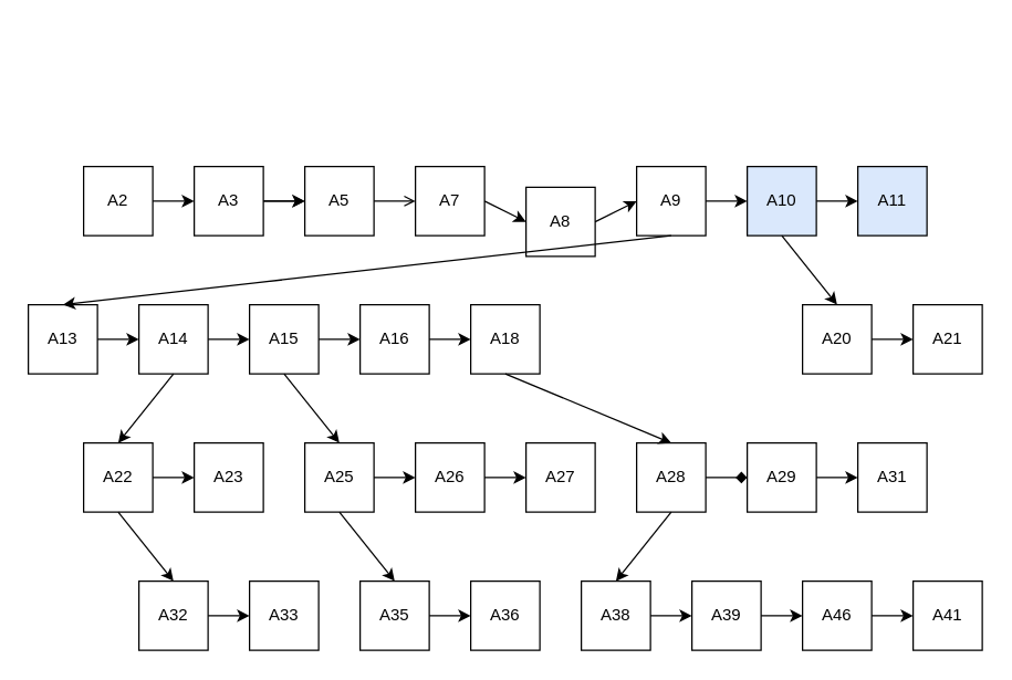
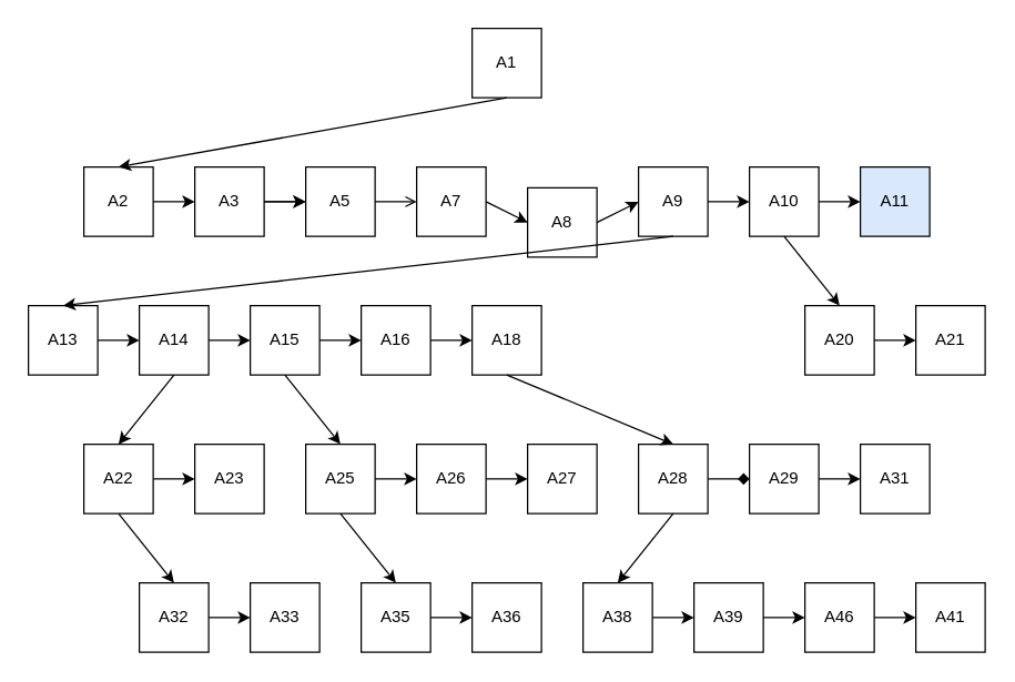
  <mxCell id="0" />
  <mxCell id="1" parent="0" />
+ <mxCell id="2" value="A1" style="whiteSpace=wrap;html=1;aspect=fixed;" vertex="1" parent="1"><mxGeometry x="340" y="20" width="50" height="50" as="geometry" /></mxCell>
  <mxCell id="3" value="A2" style="whiteSpace=wrap;html=1;aspect=fixed;" vertex="1" parent="1"><mxGeometry x="60" y="120" width="50" height="50" as="geometry" /></mxCell>
  <mxCell id="4" value="A9" style="whiteSpace=wrap;html=1;aspect=fixed;" vertex="1" parent="1"><mxGeometry x="460" y="120" width="50" height="50" as="geometry" /></mxCell>
- <mxCell id="5" value="A10" style="whiteSpace=wrap;html=1;aspect=fixed;fillColor=#dae8fc;" vertex="1" parent="1"><mxGeometry x="540" y="120" width="50" height="50" as="geometry" /></mxCell>
+ <mxCell id="5" value="A10" style="whiteSpace=wrap;html=1;aspect=fixed;" vertex="1" parent="1"><mxGeometry x="540" y="120" width="50" height="50" as="geometry" /></mxCell>
  <mxCell id="6" value="A11" style="whiteSpace=wrap;html=1;aspect=fixed;fillColor=#dae8fc;" vertex="1" parent="1"><mxGeometry x="620" y="120" width="50" height="50" as="geometry" /></mxCell>
  <mxCell id="7" value="A8" style="whiteSpace=wrap;html=1;aspect=fixed;" vertex="1" parent="1"><mxGeometry x="380" y="135" width="50" height="50" as="geometry" /></mxCell>
  <mxCell id="8" value="A7" style="whiteSpace=wrap;html=1;aspect=fixed;" vertex="1" parent="1"><mxGeometry x="300" y="120" width="50" height="50" as="geometry" /></mxCell>
  <mxCell id="9" value="A5" style="whiteSpace=wrap;html=1;aspect=fixed;" vertex="1" parent="1"><mxGeometry x="220" y="120" width="50" height="50" as="geometry" /></mxCell>
  <mxCell id="10" value="" style="edgeStyle=none;rounded=0;orthogonalLoop=1;jettySize=auto;html=1;" edge="1" parent="1" source="11" target="9"><mxGeometry relative="1" as="geometry" /></mxCell>
  <mxCell id="11" value="A3" style="whiteSpace=wrap;html=1;aspect=fixed;" vertex="1" parent="1"><mxGeometry x="140" y="120" width="50" height="50" as="geometry" /></mxCell>
  <mxCell id="12" value="A21" style="whiteSpace=wrap;html=1;aspect=fixed;" vertex="1" parent="1"><mxGeometry x="660" y="220" width="50" height="50" as="geometry" /></mxCell>
  <mxCell id="13" value="A13" style="whiteSpace=wrap;html=1;aspect=fixed;" vertex="1" parent="1"><mxGeometry x="20" y="220" width="50" height="50" as="geometry" /></mxCell>
  <mxCell id="14" value="A14" style="whiteSpace=wrap;html=1;aspect=fixed;" vertex="1" parent="1"><mxGeometry x="100" y="220" width="50" height="50" as="geometry" /></mxCell>
  <mxCell id="15" value="A15" style="whiteSpace=wrap;html=1;aspect=fixed;" vertex="1" parent="1"><mxGeometry x="180" y="220" width="50" height="50" as="geometry" /></mxCell>
  <mxCell id="16" value="A20" style="whiteSpace=wrap;html=1;aspect=fixed;" vertex="1" parent="1"><mxGeometry x="580" y="220" width="50" height="50" as="geometry" /></mxCell>
  <mxCell id="17" value="A18" style="whiteSpace=wrap;html=1;aspect=fixed;" vertex="1" parent="1"><mxGeometry x="340" y="220" width="50" height="50" as="geometry" /></mxCell>
  <mxCell id="18" value="A16" style="whiteSpace=wrap;html=1;aspect=fixed;" vertex="1" parent="1"><mxGeometry x="260" y="220" width="50" height="50" as="geometry" /></mxCell>
  <mxCell id="19" value="A22" style="whiteSpace=wrap;html=1;aspect=fixed;" vertex="1" parent="1"><mxGeometry x="60" y="320" width="50" height="50" as="geometry" /></mxCell>
  <mxCell id="20" value="A23" style="whiteSpace=wrap;html=1;aspect=fixed;" vertex="1" parent="1"><mxGeometry x="140" y="320" width="50" height="50" as="geometry" /></mxCell>
  <mxCell id="21" value="A25" style="whiteSpace=wrap;html=1;aspect=fixed;" vertex="1" parent="1"><mxGeometry x="220" y="320" width="50" height="50" as="geometry" /></mxCell>
  <mxCell id="22" value="A26" style="whiteSpace=wrap;html=1;aspect=fixed;" vertex="1" parent="1"><mxGeometry x="300" y="320" width="50" height="50" as="geometry" /></mxCell>
  <mxCell id="23" value="A27" style="whiteSpace=wrap;html=1;aspect=fixed;" vertex="1" parent="1"><mxGeometry x="380" y="320" width="50" height="50" as="geometry" /></mxCell>
  <mxCell id="24" value="A28" style="whiteSpace=wrap;html=1;aspect=fixed;" vertex="1" parent="1"><mxGeometry x="460" y="320" width="50" height="50" as="geometry" /></mxCell>
  <mxCell id="25" value="A29" style="whiteSpace=wrap;html=1;aspect=fixed;" vertex="1" parent="1"><mxGeometry x="540" y="320" width="50" height="50" as="geometry" /></mxCell>
  <mxCell id="26" value="A31" style="whiteSpace=wrap;html=1;aspect=fixed;" vertex="1" parent="1"><mxGeometry x="620" y="320" width="50" height="50" as="geometry" /></mxCell>
  <mxCell id="27" value="A35" style="whiteSpace=wrap;html=1;aspect=fixed;" vertex="1" parent="1"><mxGeometry x="260" y="420" width="50" height="50" as="geometry" /></mxCell>
  <mxCell id="28" value="A32" style="whiteSpace=wrap;html=1;aspect=fixed;" vertex="1" parent="1"><mxGeometry x="100" y="420" width="50" height="50" as="geometry" /></mxCell>
  <mxCell id="29" value="A33" style="whiteSpace=wrap;html=1;aspect=fixed;" vertex="1" parent="1"><mxGeometry x="180" y="420" width="50" height="50" as="geometry" /></mxCell>
  <mxCell id="30" value="A46" style="whiteSpace=wrap;html=1;aspect=fixed;" vertex="1" parent="1"><mxGeometry x="580" y="420" width="50" height="50" as="geometry" /></mxCell>
  <mxCell id="31" value="A39" style="whiteSpace=wrap;html=1;aspect=fixed;" vertex="1" parent="1"><mxGeometry x="500" y="420" width="50" height="50" as="geometry" /></mxCell>
  <mxCell id="32" value="A36" style="whiteSpace=wrap;html=1;aspect=fixed;" vertex="1" parent="1"><mxGeometry x="340" y="420" width="50" height="50" as="geometry" /></mxCell>
+ <mxCell id="33" value="" style="endArrow=classic;html=1;rounded=0;exitX=0.5;exitY=1;exitDx=0;exitDy=0;entryX=0.5;entryY=0;entryDx=0;entryDy=0;" edge="1" parent="1" source="2" target="3"><mxGeometry width="50" height="50" relative="1" as="geometry"><mxPoint x="130" y="60" as="sourcePoint" /><mxPoint x="180" y="10" as="targetPoint" /></mxGeometry></mxCell>
  <mxCell id="34" value="" style="endArrow=classic;html=1;rounded=0;exitX=1;exitY=0.5;exitDx=0;exitDy=0;entryX=0;entryY=0.5;entryDx=0;entryDy=0;" edge="1" parent="1" source="3" target="11"><mxGeometry width="50" height="50" relative="1" as="geometry"><mxPoint x="50" y="90" as="sourcePoint" /><mxPoint x="100" y="40" as="targetPoint" /></mxGeometry></mxCell>
  <mxCell id="35" value="" style="endArrow=classic;html=1;rounded=0;exitX=1;exitY=0.5;exitDx=0;exitDy=0;entryX=0;entryY=0.5;entryDx=0;entryDy=0;" edge="1" parent="1" source="11" target="9"><mxGeometry width="50" height="50" relative="1" as="geometry"><mxPoint x="120" y="155" as="sourcePoint" /><mxPoint x="150" y="155" as="targetPoint" /></mxGeometry></mxCell>
  <mxCell id="36" value="" style="endArrow=classic;html=1;rounded=0;exitX=0.5;exitY=1;exitDx=0;exitDy=0;entryX=0.5;entryY=0;entryDx=0;entryDy=0;" edge="1" parent="1" source="4" target="13"><mxGeometry width="50" height="50" relative="1" as="geometry"><mxPoint x="40" y="100" as="sourcePoint" /><mxPoint x="90" y="50" as="targetPoint" /></mxGeometry></mxCell>
  <mxCell id="37" value="" style="endArrow=classic;html=1;rounded=0;exitX=0.5;exitY=1;exitDx=0;exitDy=0;entryX=0.5;entryY=0;entryDx=0;entryDy=0;" edge="1" parent="1" source="5" target="16"><mxGeometry width="50" height="50" relative="1" as="geometry"><mxPoint x="80" y="140" as="sourcePoint" /><mxPoint x="130" y="90" as="targetPoint" /></mxGeometry></mxCell>
  <mxCell id="38" value="" style="endArrow=classic;html=1;rounded=0;exitX=0.5;exitY=1;exitDx=0;exitDy=0;entryX=0.5;entryY=0;entryDx=0;entryDy=0;" edge="1" parent="1" source="14" target="19"><mxGeometry width="50" height="50" relative="1" as="geometry"><mxPoint y="360" as="sourcePoint" x="0" /><mxPoint x="50" y="310" as="targetPoint" /></mxGeometry></mxCell>
  <mxCell id="39" value="" style="endArrow=classic;html=1;rounded=0;exitX=0.5;exitY=1;exitDx=0;exitDy=0;entryX=0.5;entryY=0;entryDx=0;entryDy=0;" edge="1" parent="1" source="15" target="21"><mxGeometry width="50" height="50" relative="1" as="geometry"><mxPoint x="90" y="360" as="sourcePoint" /><mxPoint x="140" y="310" as="targetPoint" /></mxGeometry></mxCell>
  <mxCell id="40" value="" style="endArrow=classic;html=1;rounded=0;exitX=0.5;exitY=1;exitDx=0;exitDy=0;entryX=0.5;entryY=0;entryDx=0;entryDy=0;" edge="1" parent="1" source="17" target="24"><mxGeometry width="50" height="50" relative="1" as="geometry"><mxPoint x="360" y="330" as="sourcePoint" /><mxPoint x="410" y="280" as="targetPoint" /></mxGeometry></mxCell>
  <mxCell id="41" value="" style="endArrow=classic;html=1;rounded=0;exitX=0.5;exitY=1;exitDx=0;exitDy=0;entryX=0.5;entryY=0;entryDx=0;entryDy=0;" edge="1" parent="1" source="19" target="28"><mxGeometry width="50" height="50" relative="1" as="geometry"><mxPoint x="80" y="410" as="sourcePoint" /><mxPoint x="130" y="360" as="targetPoint" /></mxGeometry></mxCell>
  <mxCell id="42" value="" style="endArrow=classic;html=1;rounded=0;exitX=0.5;exitY=1;exitDx=0;exitDy=0;entryX=0.5;entryY=0;entryDx=0;entryDy=0;" edge="1" parent="1" source="21" target="27"><mxGeometry width="50" height="50" relative="1" as="geometry"><mxPoint x="230" y="430" as="sourcePoint" /><mxPoint x="280" y="380" as="targetPoint" /></mxGeometry></mxCell>
  <mxCell id="43" value="" style="endArrow=classic;html=1;rounded=0;exitX=0.5;exitY=1;exitDx=0;exitDy=0;entryX=0.5;entryY=0;entryDx=0;entryDy=0;" edge="1" parent="1" source="24" target="62"><mxGeometry width="50" height="50" relative="1" as="geometry"><mxPoint x="270" y="395" as="sourcePoint" /><mxPoint x="340.711" y="345" as="targetPoint" /></mxGeometry></mxCell>
  <mxCell id="44" value="" style="endArrow=open;html=1;rounded=0;exitX=1;exitY=0.5;exitDx=0;exitDy=0;entryX=0;entryY=0.5;entryDx=0;entryDy=0;" edge="1" parent="1" source="9" target="8"><mxGeometry width="50" height="50" relative="1" as="geometry"><mxPoint x="810" y="160" as="sourcePoint" /><mxPoint x="490" y="50" as="targetPoint" /></mxGeometry></mxCell>
  <mxCell id="45" value="" style="endArrow=classic;html=1;rounded=0;exitX=1;exitY=0.5;exitDx=0;exitDy=0;entryX=0;entryY=0.5;entryDx=0;entryDy=0;" edge="1" parent="1" source="8" target="7"><mxGeometry width="50" height="50" relative="1" as="geometry"><mxPoint x="550" y="30" as="sourcePoint" /><mxPoint x="600" y="-20" as="targetPoint" /></mxGeometry></mxCell>
  <mxCell id="46" value="" style="endArrow=classic;html=1;rounded=0;exitX=1;exitY=0.5;exitDx=0;exitDy=0;entryX=0;entryY=0.5;entryDx=0;entryDy=0;" edge="1" parent="1" source="7" target="4"><mxGeometry width="50" height="50" relative="1" as="geometry"><mxPoint x="510" y="60" as="sourcePoint" /><mxPoint x="560" y="10" as="targetPoint" /></mxGeometry></mxCell>
  <mxCell id="47" value="" style="endArrow=classic;html=1;rounded=0;exitX=1;exitY=0.5;exitDx=0;exitDy=0;entryX=0;entryY=0.5;entryDx=0;entryDy=0;" edge="1" parent="1" source="4" target="5"><mxGeometry width="50" height="50" relative="1" as="geometry"><mxPoint x="490" y="40" as="sourcePoint" /><mxPoint x="540" y="-10" as="targetPoint" /></mxGeometry></mxCell>
  <mxCell id="48" value="" style="endArrow=classic;html=1;rounded=0;exitX=1;exitY=0.5;exitDx=0;exitDy=0;entryX=0;entryY=0.5;entryDx=0;entryDy=0;" edge="1" parent="1" source="5" target="6"><mxGeometry width="50" height="50" relative="1" as="geometry"><mxPoint x="640" y="70" as="sourcePoint" /><mxPoint x="690" y="20" as="targetPoint" /></mxGeometry></mxCell>
  <mxCell id="49" value="" style="endArrow=classic;html=1;rounded=0;exitX=1;exitY=0.5;exitDx=0;exitDy=0;entryX=0;entryY=0.5;entryDx=0;entryDy=0;" edge="1" parent="1" source="16" target="12"><mxGeometry width="50" height="50" relative="1" as="geometry"><mxPoint x="830" y="70" as="sourcePoint" /><mxPoint x="880" y="20" as="targetPoint" /></mxGeometry></mxCell>
  <mxCell id="50" value="" style="endArrow=classic;html=1;rounded=0;exitX=1;exitY=0.5;exitDx=0;exitDy=0;" edge="1" parent="1" source="13"><mxGeometry width="50" height="50" relative="1" as="geometry"><mxPoint x="640" y="255" as="sourcePoint" /><mxPoint x="100" y="245" as="targetPoint" /></mxGeometry></mxCell>
  <mxCell id="51" value="" style="endArrow=classic;html=1;rounded=0;exitX=1;exitY=0.5;exitDx=0;exitDy=0;" edge="1" parent="1" source="14" target="15"><mxGeometry width="50" height="50" relative="1" as="geometry"><mxPoint x="190" y="290" as="sourcePoint" /><mxPoint x="240" y="240" as="targetPoint" /></mxGeometry></mxCell>
  <mxCell id="52" value="" style="endArrow=classic;html=1;rounded=0;exitX=1;exitY=0.5;exitDx=0;exitDy=0;" edge="1" parent="1" source="15"><mxGeometry width="50" height="50" relative="1" as="geometry"><mxPoint x="1090" y="280" as="sourcePoint" /><mxPoint x="260" y="245" as="targetPoint" /></mxGeometry></mxCell>
  <mxCell id="53" value="" style="endArrow=classic;html=1;rounded=0;exitX=1;exitY=0.5;exitDx=0;exitDy=0;" edge="1" parent="1" source="18"><mxGeometry width="50" height="50" relative="1" as="geometry"><mxPoint x="1080" y="270" as="sourcePoint" /><mxPoint x="340" y="245" as="targetPoint" /></mxGeometry></mxCell>
  <mxCell id="54" value="" style="endArrow=classic;html=1;rounded=0;exitX=1;exitY=0.5;exitDx=0;exitDy=0;" edge="1" parent="1" source="19"><mxGeometry width="50" height="50" relative="1" as="geometry"><mxPoint x="1120" y="390" as="sourcePoint" /><mxPoint x="140" y="345" as="targetPoint" /></mxGeometry></mxCell>
  <mxCell id="55" value="" style="endArrow=classic;html=1;rounded=0;exitX=1;exitY=0.5;exitDx=0;exitDy=0;" edge="1" parent="1" source="21"><mxGeometry width="50" height="50" relative="1" as="geometry"><mxPoint x="1120" y="410" as="sourcePoint" /><mxPoint x="300" y="345" as="targetPoint" /></mxGeometry></mxCell>
  <mxCell id="56" value="" style="endArrow=classic;html=1;rounded=0;exitX=1;exitY=0.5;exitDx=0;exitDy=0;" edge="1" parent="1" source="22"><mxGeometry width="50" height="50" relative="1" as="geometry"><mxPoint x="1210" y="400" as="sourcePoint" /><mxPoint x="380" y="345" as="targetPoint" /></mxGeometry></mxCell>
  <mxCell id="57" value="" style="endArrow=diamond;html=1;rounded=0;exitX=1;exitY=0.5;exitDx=0;exitDy=0;entryX=0;entryY=0.5;entryDx=0;entryDy=0;" edge="1" parent="1" source="24" target="25"><mxGeometry width="50" height="50" relative="1" as="geometry"><mxPoint x="980" y="410" as="sourcePoint" /><mxPoint x="1030" y="360" as="targetPoint" /></mxGeometry></mxCell>
  <mxCell id="58" value="" style="endArrow=classic;html=1;rounded=0;exitX=1;exitY=0.5;exitDx=0;exitDy=0;" edge="1" parent="1" source="25"><mxGeometry width="50" height="50" relative="1" as="geometry"><mxPoint x="880" y="370" as="sourcePoint" /><mxPoint x="620" y="345" as="targetPoint" /></mxGeometry></mxCell>
  <mxCell id="59" value="" style="endArrow=classic;html=1;rounded=0;exitX=1;exitY=0.5;exitDx=0;exitDy=0;entryX=0;entryY=0.5;entryDx=0;entryDy=0;" edge="1" parent="1" target="29"><mxGeometry width="50" height="50" relative="1" as="geometry"><mxPoint x="150" y="445" as="sourcePoint" /><mxPoint x="140" y="510" as="targetPoint" /></mxGeometry></mxCell>
  <mxCell id="60" value="" style="endArrow=classic;html=1;rounded=0;exitX=1;exitY=0.5;exitDx=0;exitDy=0;entryX=0;entryY=0.5;entryDx=0;entryDy=0;" edge="1" parent="1" source="27" target="32"><mxGeometry width="50" height="50" relative="1" as="geometry"><mxPoint x="270" y="570" as="sourcePoint" /><mxPoint x="320" y="520" as="targetPoint" /></mxGeometry></mxCell>
  <mxCell id="61" value="" style="endArrow=classic;html=1;rounded=0;exitX=1;exitY=0.5;exitDx=0;exitDy=0;entryX=0;entryY=0.5;entryDx=0;entryDy=0;" edge="1" parent="1" source="31" target="30"><mxGeometry width="50" height="50" relative="1" as="geometry"><mxPoint x="400" y="570" as="sourcePoint" /><mxPoint x="450" y="520" as="targetPoint" /></mxGeometry></mxCell>
  <mxCell id="62" value="A38" style="whiteSpace=wrap;html=1;aspect=fixed;" vertex="1" parent="1"><mxGeometry x="420" y="420" width="50" height="50" as="geometry" /></mxCell>
  <mxCell id="63" value="" style="endArrow=classic;html=1;rounded=0;exitX=1;exitY=0.5;exitDx=0;exitDy=0;entryX=0;entryY=0.5;entryDx=0;entryDy=0;" edge="1" parent="1" source="62" target="31"><mxGeometry width="50" height="50" relative="1" as="geometry"><mxPoint x="430" y="540" as="sourcePoint" /><mxPoint x="480" y="490" as="targetPoint" /></mxGeometry></mxCell>
  <mxCell id="64" value="A41" style="whiteSpace=wrap;html=1;aspect=fixed;" vertex="1" parent="1"><mxGeometry x="660" y="420" width="50" height="50" as="geometry" /></mxCell>
  <mxCell id="65" value="" style="endArrow=classic;html=1;rounded=0;exitX=1;exitY=0.5;exitDx=0;exitDy=0;entryX=0;entryY=0.5;entryDx=0;entryDy=0;" edge="1" parent="1" source="30" target="64"><mxGeometry width="50" height="50" relative="1" as="geometry"><mxPoint x="510" y="540" as="sourcePoint" /><mxPoint x="560" y="490" as="targetPoint" /></mxGeometry></mxCell>
